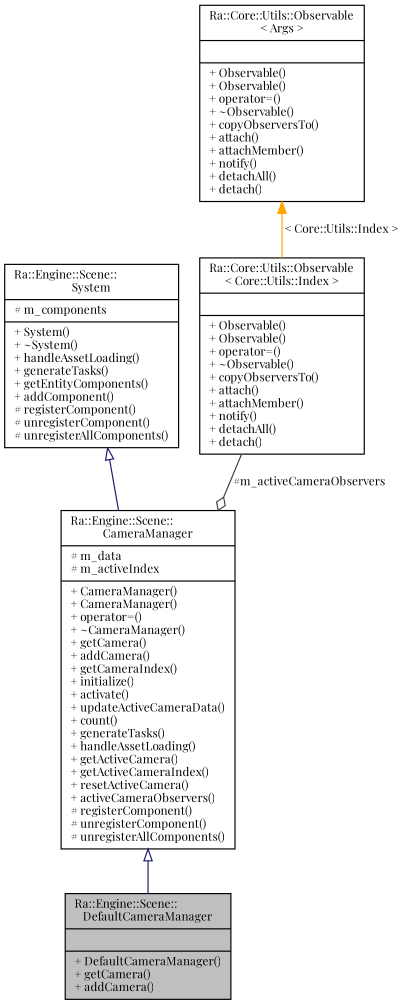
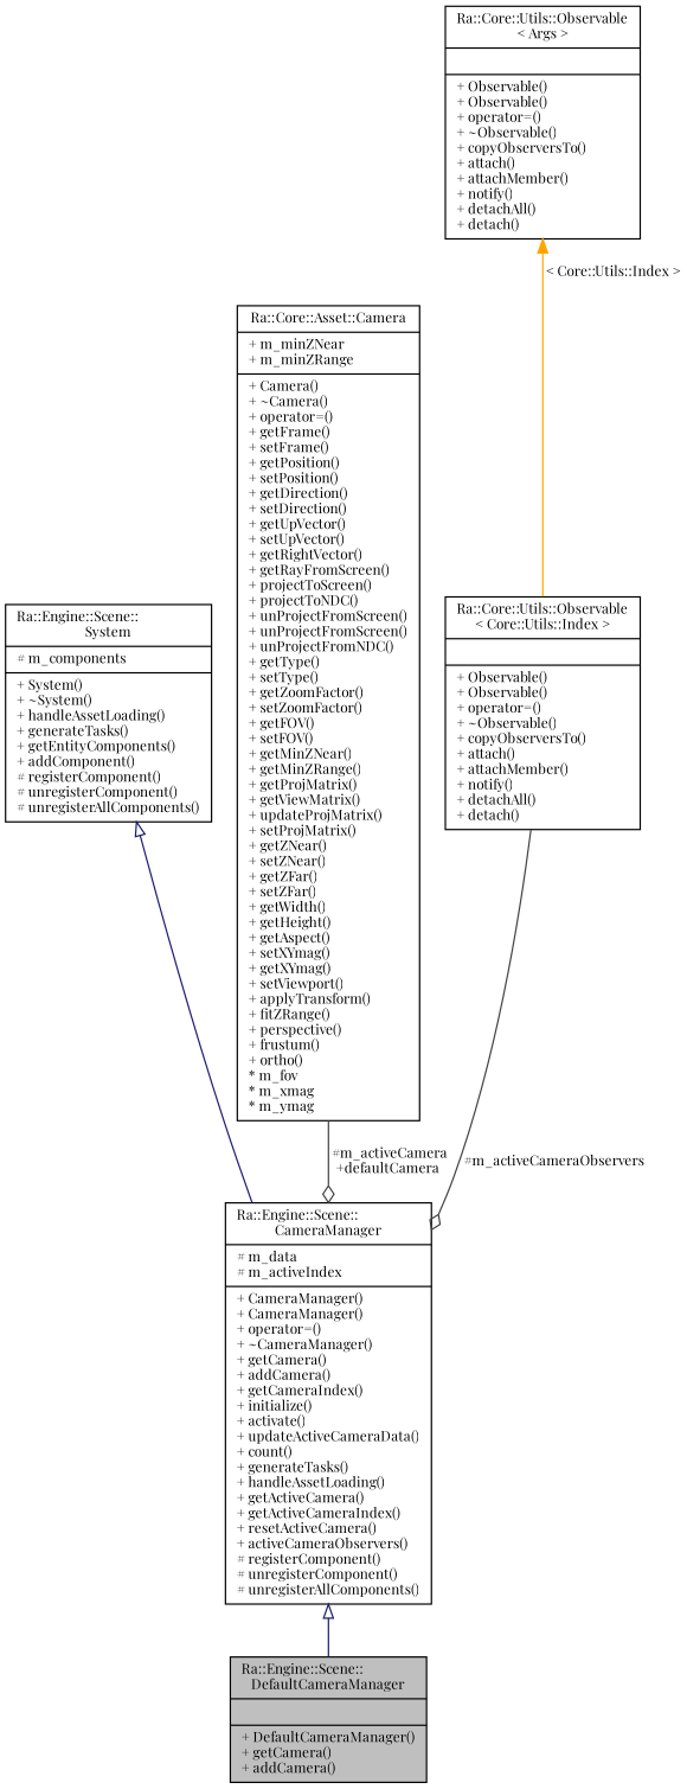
  digraph {
    fontname="Playfair Display"
    node [color=black fillcolor=white fontname="Playfair Display" fontsize=10 shape=record style=filled]
    edge [color=midnightblue dir=back fontname="Playfair Display" fontsize=10 labelfontname=Helvetica labelfontsize=10 style=solid]
    n1 [fillcolor=grey75 fontcolor=black height=0.2 label="{Ra::Engine::Scene::\lDefaultCameraManager\n||+ DefaultCameraManager()\l+ getCamera()\l+ addCamera()\l}" width=0.4]
    n2 [height=0.2 label="{Ra::Engine::Scene::\lCameraManager\n|# m_data\l# m_activeIndex\l|+ CameraManager()\l+ CameraManager()\l+ operator=()\l+ ~CameraManager()\l+ getCamera()\l+ addCamera()\l+ getCameraIndex()\l+ initialize()\l+ activate()\l+ updateActiveCameraData()\l+ count()\l+ generateTasks()\l+ handleAssetLoading()\l+ getActiveCamera()\l+ getActiveCameraIndex()\l+ resetActiveCamera()\l+ activeCameraObservers()\l# registerComponent()\l# unregisterComponent()\l# unregisterAllComponents()\l}" width=0.4]
    n3 [height=0.2 label="{Ra::Engine::Scene::\lSystem\n|# m_components\l|+ System()\l+ ~System()\l+ handleAssetLoading()\l+ generateTasks()\l+ getEntityComponents()\l+ addComponent()\l# registerComponent()\l# unregisterComponent()\l# unregisterAllComponents()\l}" width=0.4]
+   n4 [height=0.2 label="{Ra::Core::Asset::Camera\n|+ m_minZNear\l+ m_minZRange\l|+ Camera()\l+ ~Camera()\l+ operator=()\l+ getFrame()\l+ setFrame()\l+ getPosition()\l+ setPosition()\l+ getDirection()\l+ setDirection()\l+ getUpVector()\l+ setUpVector()\l+ getRightVector()\l+ getRayFromScreen()\l+ projectToScreen()\l+ projectToNDC()\l+ unProjectFromScreen()\l+ unProjectFromScreen()\l+ unProjectFromNDC()\l+ getType()\l+ setType()\l+ getZoomFactor()\l+ setZoomFactor()\l+ getFOV()\l+ setFOV()\l+ getMinZNear()\l+ getMinZRange()\l+ getProjMatrix()\l+ getViewMatrix()\l+ updateProjMatrix()\l+ setProjMatrix()\l+ getZNear()\l+ setZNear()\l+ getZFar()\l+ setZFar()\l+ getWidth()\l+ getHeight()\l+ getAspect()\l+ setXYmag()\l+ getXYmag()\l+ setViewport()\l+ applyTransform()\l+ fitZRange()\l+ perspective()\l+ frustum()\l+ ortho()\l* m_fov\l* m_xmag\l* m_ymag\l}" width=0.4]
    n5 [height=0.2 label="{Ra::Core::Utils::Observable\l\< Core::Utils::Index \>\n||+ Observable()\l+ Observable()\l+ operator=()\l+ ~Observable()\l+ copyObserversTo()\l+ attach()\l+ attachMember()\l+ notify()\l+ detachAll()\l+ detach()\l}" width=0.4]
    n6 [height=0.2 label="{Ra::Core::Utils::Observable\l\< Args \>\n||+ Observable()\l+ Observable()\l+ operator=()\l+ ~Observable()\l+ copyObserversTo()\l+ attach()\l+ attachMember()\l+ notify()\l+ detachAll()\l+ detach()\l}" width=0.4]
    n2 -> n1 [arrowtail=onormal]
    n3 -> n2 [arrowtail=onormal]
+   n4 -> n2 [arrowhead=odiamond color=grey25 label=" #m_activeCamera\n+defaultCamera" dir=""]
    n5 -> n2 [arrowhead=odiamond color=grey25 label=" #m_activeCameraObservers" dir=""]
    n6 -> n5 [color=orange label=" \< Core::Utils::Index \>"]
  }
